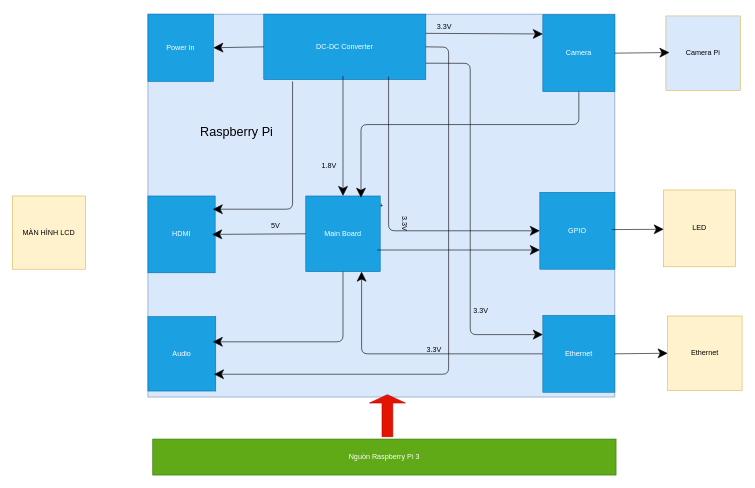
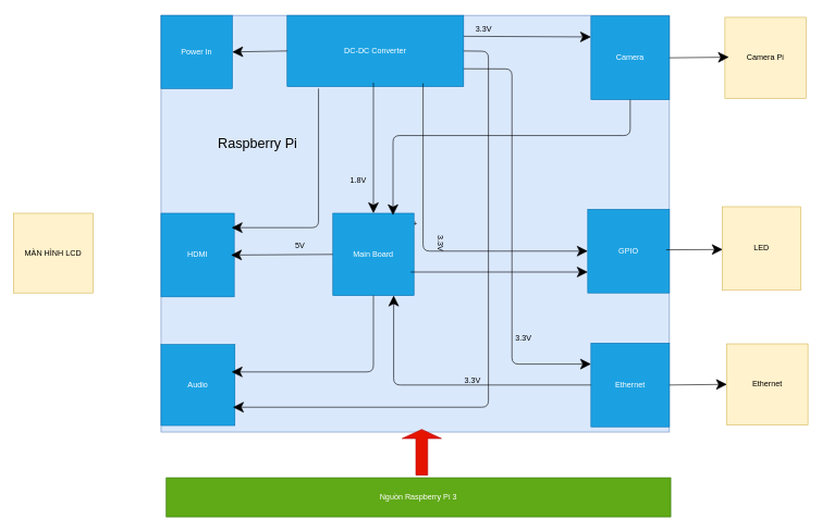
  <mxCell id="0" />
  <mxCell id="1" parent="0" />
  <mxCell id="2" value="+" style="rounded=0;whiteSpace=wrap;html=1;hachureGap=4;pointerEvents=0;fillColor=#dae8fc;strokeColor=#6c8ebf;" parent="1" vertex="1"><mxGeometry x="246" y="20" width="778" height="638" as="geometry" /></mxCell>
  <mxCell id="3" value="Nguồn Raspberry Pi 3" style="rounded=0;whiteSpace=wrap;html=1;hachureGap=4;pointerEvents=0;fillColor=#60a917;strokeColor=#2D7600;fontColor=#ffffff;" parent="1" vertex="1"><mxGeometry x="254" y="728" width="772" height="60" as="geometry" /></mxCell>
  <mxCell id="4" value="Ethernet" style="whiteSpace=wrap;html=1;aspect=fixed;hachureGap=4;pointerEvents=0;fillColor=#fff2cc;strokeColor=#d6b656;" parent="1" vertex="1"><mxGeometry x="1112" y="523" width="124" height="124" as="geometry" /></mxCell>
- <mxCell id="5" value="Camera Pi" style="whiteSpace=wrap;html=1;aspect=fixed;hachureGap=4;pointerEvents=0;fillColor=#dae8fc;strokeColor=#d6b656;" parent="1" vertex="1"><mxGeometry x="1109" y="23" width="124" height="124" as="geometry" /></mxCell>
+ <mxCell id="5" value="Camera Pi" style="whiteSpace=wrap;html=1;aspect=fixed;hachureGap=4;pointerEvents=0;fillColor=#fff2cc;strokeColor=#d6b656;" parent="1" vertex="1"><mxGeometry x="1109" y="23" width="124" height="124" as="geometry" /></mxCell>
  <mxCell id="6" value="" style="shape=singleArrow;direction=north;whiteSpace=wrap;html=1;hachureGap=4;pointerEvents=0;fillColor=#e51400;strokeColor=#B20000;fontColor=#ffffff;" parent="1" vertex="1"><mxGeometry x="615" y="654" width="60" height="70" as="geometry" /></mxCell>
  <mxCell id="7" style="edgeStyle=none;curved=1;rounded=0;orthogonalLoop=1;jettySize=auto;html=1;endArrow=open;startSize=14;endSize=14;sourcePerimeterSpacing=8;targetPerimeterSpacing=8;" parent="1" source="8" target="2" edge="1"><mxGeometry relative="1" as="geometry" /></mxCell>
  <mxCell id="8" value="Power In" style="rounded=0;whiteSpace=wrap;html=1;hachureGap=4;pointerEvents=0;fillColor=#1ba1e2;strokeColor=#006EAF;fontColor=#ffffff;" parent="1" vertex="1"><mxGeometry x="246" y="20" width="109" height="112" as="geometry" /></mxCell>
  <mxCell id="9" style="edgeStyle=none;curved=1;rounded=0;orthogonalLoop=1;jettySize=auto;html=1;endArrow=open;startSize=14;endSize=14;sourcePerimeterSpacing=8;targetPerimeterSpacing=8;" parent="1" source="10" target="2" edge="1"><mxGeometry relative="1" as="geometry" /></mxCell>
  <mxCell id="10" value="DC-DC Converter" style="rounded=0;whiteSpace=wrap;html=1;hachureGap=4;pointerEvents=0;fillColor=#1ba1e2;strokeColor=#006EAF;fontColor=#ffffff;" parent="1" vertex="1"><mxGeometry x="439" y="20" width="270" height="109" as="geometry" /></mxCell>
  <mxCell id="11" value="Main Board" style="rounded=0;whiteSpace=wrap;html=1;hachureGap=4;pointerEvents=0;fillColor=#1ba1e2;strokeColor=#006EAF;fontColor=#ffffff;" parent="1" vertex="1"><mxGeometry x="509" y="323" width="124" height="126" as="geometry" /></mxCell>
  <mxCell id="12" value="Audio" style="rounded=0;whiteSpace=wrap;html=1;hachureGap=4;pointerEvents=0;fillColor=#1ba1e2;strokeColor=#006EAF;fontColor=#ffffff;" parent="1" vertex="1"><mxGeometry x="246" y="524" width="113" height="124" as="geometry" /></mxCell>
  <mxCell id="13" value="MÀN HÌNH LCD" style="whiteSpace=wrap;html=1;aspect=fixed;hachureGap=4;pointerEvents=0;fillColor=#fff2cc;strokeColor=#d6b656;" parent="1" vertex="1"><mxGeometry x="20" y="323" width="122" height="122" as="geometry" /></mxCell>
  <mxCell id="14" value="HDMI" style="rounded=0;whiteSpace=wrap;html=1;hachureGap=4;pointerEvents=0;fillColor=#1ba1e2;strokeColor=#006EAF;fontColor=#ffffff;" parent="1" vertex="1"><mxGeometry x="246" y="323" width="112" height="128" as="geometry" /></mxCell>
  <mxCell id="15" value="" style="endArrow=classic;html=1;startSize=14;endSize=14;sourcePerimeterSpacing=8;targetPerimeterSpacing=8;labelBackgroundColor=default;" parent="1" edge="1"><mxGeometry width="50" height="50" relative="1" as="geometry"><mxPoint x="487" y="132" as="sourcePoint" /><mxPoint x="354" y="345" as="targetPoint" /><Array as="points"><mxPoint x="487" y="345" /></Array></mxGeometry></mxCell>
  <mxCell id="16" value="" style="endArrow=classic;html=1;labelBackgroundColor=default;startSize=14;endSize=14;sourcePerimeterSpacing=8;targetPerimeterSpacing=8;exitX=0;exitY=0.5;exitDx=0;exitDy=0;" parent="1" source="11" edge="1"><mxGeometry width="50" height="50" relative="1" as="geometry"><mxPoint x="290" y="373" as="sourcePoint" /><mxPoint x="353" y="387" as="targetPoint" /></mxGeometry></mxCell>
  <mxCell id="17" value="" style="endArrow=classic;html=1;labelBackgroundColor=default;startSize=14;endSize=14;sourcePerimeterSpacing=8;targetPerimeterSpacing=8;entryX=0.5;entryY=0;entryDx=0;entryDy=0;" parent="1" target="11" edge="1"><mxGeometry width="50" height="50" relative="1" as="geometry"><mxPoint x="571" y="123" as="sourcePoint" /><mxPoint x="568" y="337" as="targetPoint" /></mxGeometry></mxCell>
  <mxCell id="18" value="" style="endArrow=classic;html=1;labelBackgroundColor=default;startSize=14;endSize=14;sourcePerimeterSpacing=8;targetPerimeterSpacing=8;exitX=0;exitY=0.5;exitDx=0;exitDy=0;entryX=1;entryY=0.5;entryDx=0;entryDy=0;" parent="1" source="10" target="8" edge="1"><mxGeometry width="50" height="50" relative="1" as="geometry"><mxPoint x="290" y="373" as="sourcePoint" /><mxPoint x="340" y="323" as="targetPoint" /></mxGeometry></mxCell>
  <mxCell id="19" value="" style="endArrow=classic;html=1;labelBackgroundColor=default;startSize=14;endSize=14;sourcePerimeterSpacing=8;targetPerimeterSpacing=8;exitX=0.5;exitY=1;exitDx=0;exitDy=0;" parent="1" source="11" edge="1"><mxGeometry width="50" height="50" relative="1" as="geometry"><mxPoint x="290" y="373" as="sourcePoint" /><mxPoint x="354" y="566" as="targetPoint" /><Array as="points"><mxPoint x="571" y="566" /></Array></mxGeometry></mxCell>
  <mxCell id="20" value="GPIO" style="rounded=0;whiteSpace=wrap;html=1;hachureGap=4;pointerEvents=0;fillColor=#1ba1e2;strokeColor=#006EAF;fontColor=#ffffff;" parent="1" vertex="1"><mxGeometry x="899" y="317" width="125" height="128" as="geometry" /></mxCell>
  <mxCell id="21" value="" style="endArrow=classic;html=1;labelBackgroundColor=default;startSize=14;endSize=14;sourcePerimeterSpacing=8;targetPerimeterSpacing=8;entryX=0;entryY=0.5;entryDx=0;entryDy=0;" parent="1" edge="1"><mxGeometry width="50" height="50" relative="1" as="geometry"><mxPoint x="1019" y="379" as="sourcePoint" /><mxPoint x="1105.5" y="378.5" as="targetPoint" /></mxGeometry></mxCell>
  <mxCell id="22" value="" style="endArrow=classic;html=1;labelBackgroundColor=default;startSize=14;endSize=14;sourcePerimeterSpacing=8;targetPerimeterSpacing=8;entryX=0;entryY=0.5;entryDx=0;entryDy=0;" parent="1" target="20" edge="1"><mxGeometry width="50" height="50" relative="1" as="geometry"><mxPoint x="647" y="124" as="sourcePoint" /><mxPoint x="801" y="323" as="targetPoint" /><Array as="points"><mxPoint x="647" y="381" /></Array></mxGeometry></mxCell>
  <mxCell id="23" value="" style="endArrow=classic;html=1;labelBackgroundColor=default;startSize=14;endSize=14;sourcePerimeterSpacing=8;targetPerimeterSpacing=8;entryX=0;entryY=0.75;entryDx=0;entryDy=0;" parent="1" target="20" edge="1"><mxGeometry width="50" height="50" relative="1" as="geometry"><mxPoint x="628" y="413" as="sourcePoint" /><mxPoint x="801" y="323" as="targetPoint" /></mxGeometry></mxCell>
  <mxCell id="24" value="3.3V" style="text;html=1;strokeColor=none;fillColor=none;align=center;verticalAlign=middle;whiteSpace=wrap;rounded=0;hachureGap=4;pointerEvents=0;" parent="1" vertex="1"><mxGeometry x="720" y="32" width="40" height="20" as="geometry" /></mxCell>
  <mxCell id="25" value="1.8V" style="text;html=1;strokeColor=none;fillColor=none;align=center;verticalAlign=middle;whiteSpace=wrap;rounded=0;hachureGap=4;pointerEvents=0;" parent="1" vertex="1"><mxGeometry x="528" y="263" width="40" height="20" as="geometry" /></mxCell>
  <mxCell id="26" value="5V" style="text;html=1;strokeColor=none;fillColor=none;align=center;verticalAlign=middle;whiteSpace=wrap;rounded=0;hachureGap=4;pointerEvents=0;" parent="1" vertex="1"><mxGeometry x="439" y="363" width="40" height="20" as="geometry" /></mxCell>
  <mxCell id="27" value="" style="endArrow=classic;html=1;labelBackgroundColor=default;startSize=14;endSize=14;sourcePerimeterSpacing=8;targetPerimeterSpacing=8;exitX=1;exitY=0.5;exitDx=0;exitDy=0;" parent="1" source="10" edge="1"><mxGeometry width="50" height="50" relative="1" as="geometry"><mxPoint x="751" y="373" as="sourcePoint" /><mxPoint x="356" y="620" as="targetPoint" /><Array as="points"><mxPoint x="747" y="75" /><mxPoint x="747" y="620" /></Array></mxGeometry></mxCell>
  <mxCell id="28" value="3.3V" style="text;html=1;strokeColor=none;fillColor=none;align=center;verticalAlign=middle;whiteSpace=wrap;rounded=0;hachureGap=4;pointerEvents=0;" parent="1" vertex="1"><mxGeometry x="703" y="569" width="40" height="20" as="geometry" /></mxCell>
  <mxCell id="29" value="Camera" style="rounded=0;whiteSpace=wrap;html=1;hachureGap=4;pointerEvents=0;fillColor=#1ba1e2;strokeColor=#006EAF;fontColor=#ffffff;" parent="1" vertex="1"><mxGeometry x="904" y="21" width="120" height="128" as="geometry" /></mxCell>
  <mxCell id="30" value="" style="endArrow=classic;html=1;labelBackgroundColor=default;startSize=14;endSize=14;sourcePerimeterSpacing=8;targetPerimeterSpacing=8;exitX=1;exitY=0.5;exitDx=0;exitDy=0;" parent="1" source="29" edge="1"><mxGeometry width="50" height="50" relative="1" as="geometry"><mxPoint x="751" y="206" as="sourcePoint" /><mxPoint x="1115" y="84" as="targetPoint" /></mxGeometry></mxCell>
  <mxCell id="31" value="" style="endArrow=classic;html=1;labelBackgroundColor=default;startSize=14;endSize=14;sourcePerimeterSpacing=8;targetPerimeterSpacing=8;entryX=0;entryY=0.25;entryDx=0;entryDy=0;" parent="1" target="29" edge="1"><mxGeometry width="50" height="50" relative="1" as="geometry"><mxPoint x="709" y="52" as="sourcePoint" /><mxPoint x="801" y="156" as="targetPoint" /></mxGeometry></mxCell>
  <mxCell id="32" value="3.3V" style="text;html=1;strokeColor=none;fillColor=none;align=center;verticalAlign=middle;whiteSpace=wrap;rounded=0;hachureGap=4;pointerEvents=0;rotation=90;" parent="1" vertex="1"><mxGeometry x="653" y="359" width="40" height="20" as="geometry" /></mxCell>
  <mxCell id="33" value="" style="endArrow=classic;html=1;labelBackgroundColor=default;startSize=14;endSize=14;sourcePerimeterSpacing=8;targetPerimeterSpacing=8;exitX=0.5;exitY=1;exitDx=0;exitDy=0;" parent="1" source="29" edge="1"><mxGeometry width="50" height="50" relative="1" as="geometry"><mxPoint x="751" y="373" as="sourcePoint" /><mxPoint x="601" y="326" as="targetPoint" /><Array as="points"><mxPoint x="964" y="204" /><mxPoint x="601" y="204" /></Array></mxGeometry></mxCell>
  <mxCell id="34" value="Ethernet" style="rounded=0;whiteSpace=wrap;html=1;hachureGap=4;pointerEvents=0;fillColor=#1ba1e2;strokeColor=#006EAF;fontColor=#ffffff;" parent="1" vertex="1"><mxGeometry x="904" y="522" width="120" height="128" as="geometry" /></mxCell>
  <mxCell id="35" value="" style="endArrow=classic;html=1;labelBackgroundColor=default;startSize=14;endSize=14;sourcePerimeterSpacing=8;targetPerimeterSpacing=8;entryX=0.75;entryY=1;entryDx=0;entryDy=0;exitX=0;exitY=0.5;exitDx=0;exitDy=0;" parent="1" source="34" target="11" edge="1"><mxGeometry width="50" height="50" relative="1" as="geometry"><mxPoint x="854" y="571" as="sourcePoint" /><mxPoint x="542" y="373" as="targetPoint" /><Array as="points"><mxPoint x="602" y="586" /></Array></mxGeometry></mxCell>
  <mxCell id="36" value="" style="endArrow=classic;html=1;labelBackgroundColor=default;startSize=14;endSize=14;sourcePerimeterSpacing=8;targetPerimeterSpacing=8;exitX=1;exitY=0.75;exitDx=0;exitDy=0;entryX=0;entryY=0.25;entryDx=0;entryDy=0;" parent="1" source="10" target="34" edge="1"><mxGeometry width="50" height="50" relative="1" as="geometry"><mxPoint x="542" y="373" as="sourcePoint" /><mxPoint x="592" y="323" as="targetPoint" /><Array as="points"><mxPoint x="783" y="102" /><mxPoint x="783" y="554" /></Array></mxGeometry></mxCell>
  <mxCell id="37" value="" style="endArrow=classic;html=1;labelBackgroundColor=default;startSize=14;endSize=14;sourcePerimeterSpacing=8;targetPerimeterSpacing=8;exitX=1;exitY=0.5;exitDx=0;exitDy=0;entryX=0;entryY=0.5;entryDx=0;entryDy=0;" parent="1" source="34" target="4" edge="1"><mxGeometry width="50" height="50" relative="1" as="geometry"><mxPoint x="728" y="373" as="sourcePoint" /><mxPoint x="778" y="323" as="targetPoint" /></mxGeometry></mxCell>
  <mxCell id="38" value="3.3V" style="text;html=1;strokeColor=none;fillColor=none;align=center;verticalAlign=middle;whiteSpace=wrap;rounded=0;hachureGap=4;pointerEvents=0;" parent="1" vertex="1"><mxGeometry x="781" y="504" width="40" height="20" as="geometry" /></mxCell>
  <mxCell id="39" value="&lt;font style=&quot;font-size: 21px&quot;&gt;Raspberry Pi&lt;/font&gt;" style="text;html=1;strokeColor=none;fillColor=none;align=center;verticalAlign=middle;whiteSpace=wrap;rounded=0;hachureGap=4;pointerEvents=0;strokeWidth=9;" parent="1" vertex="1"><mxGeometry x="315" y="196" width="158" height="40" as="geometry" /></mxCell>
  <mxCell id="40" value="LED" style="rounded=0;whiteSpace=wrap;html=1;hachureGap=4;pointerEvents=0;fillColor=#fff2cc;strokeColor=#d6b656;" parent="1" vertex="1"><mxGeometry x="1105" y="313" width="120" height="128" as="geometry" /></mxCell>
